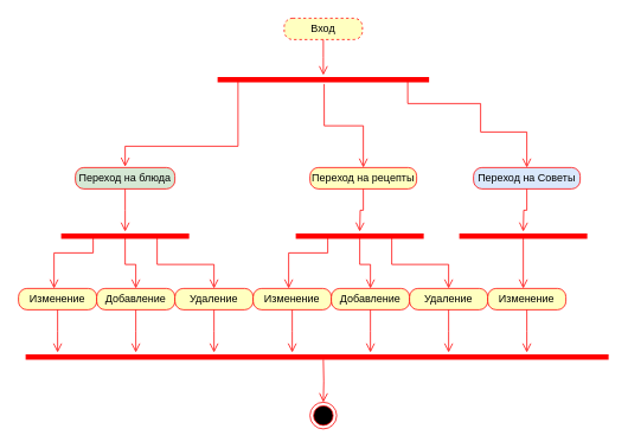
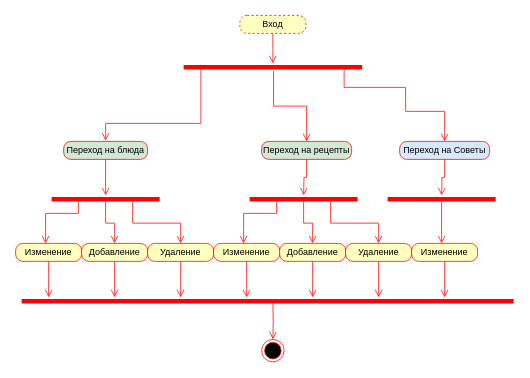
  <mxCell id="0" />
  <mxCell id="1" parent="0" />
  <mxCell id="2" value="Вход" style="rounded=1;whiteSpace=wrap;html=1;arcSize=40;fontColor=#000000;fillColor=#ffffc0;strokeColor=#ff0000;dashed=1;" vertex="1" parent="1"><mxGeometry x="319" y="20" width="88" height="24" as="geometry" /></mxCell>
  <mxCell id="3" value="" style="edgeStyle=orthogonalEdgeStyle;html=1;verticalAlign=bottom;endArrow=open;endSize=8;strokeColor=#ff0000;rounded=0;" edge="1" source="2" parent="1"><mxGeometry relative="1" as="geometry"><mxPoint x="363" y="84" as="targetPoint" /></mxGeometry></mxCell>
  <mxCell id="4" value="" style="shape=line;html=1;strokeWidth=6;strokeColor=#ff0000;" vertex="1" parent="1"><mxGeometry x="244" y="84" width="238" height="10" as="geometry" /></mxCell>
  <mxCell id="5" value="" style="edgeStyle=orthogonalEdgeStyle;html=1;verticalAlign=bottom;endArrow=open;endSize=8;strokeColor=#ff0000;rounded=0;entryX=0.5;entryY=0;entryDx=0;entryDy=0;exitX=0.504;exitY=1;exitDx=0;exitDy=0;exitPerimeter=0;" edge="1" source="4" parent="1" target="19"><mxGeometry relative="1" as="geometry"><mxPoint x="382" y="164" as="targetPoint" /></mxGeometry></mxCell>
  <mxCell id="6" value="" style="edgeStyle=orthogonalEdgeStyle;html=1;verticalAlign=bottom;endArrow=open;endSize=8;strokeColor=#ff0000;rounded=0;exitX=0.118;exitY=0.6;exitDx=0;exitDy=0;exitPerimeter=0;" edge="1" parent="1" source="4"><mxGeometry relative="1" as="geometry"><mxPoint x="140" y="187" as="targetPoint" /><mxPoint x="300" y="94" as="sourcePoint" /><Array as="points"><mxPoint x="267" y="90" /><mxPoint x="267" y="164" /><mxPoint x="140" y="164" /></Array></mxGeometry></mxCell>
  <mxCell id="7" value="Переход на блюда" style="rounded=1;whiteSpace=wrap;html=1;arcSize=40;fontColor=#000000;fillColor=#d5e8d4;strokeColor=#ff0000;" vertex="1" parent="1"><mxGeometry x="84" y="188" width="112" height="24" as="geometry" /></mxCell>
  <mxCell id="8" value="" style="edgeStyle=orthogonalEdgeStyle;html=1;verticalAlign=bottom;endArrow=open;endSize=8;strokeColor=#ff0000;rounded=0;" edge="1" parent="1" source="7"><mxGeometry relative="1" as="geometry"><mxPoint x="140" y="260" as="targetPoint" /></mxGeometry></mxCell>
  <mxCell id="9" value="" style="shape=line;html=1;strokeWidth=6;strokeColor=#ff0000;" vertex="1" parent="1"><mxGeometry x="68" y="260" width="144" height="10" as="geometry" /></mxCell>
  <mxCell id="10" value="Изменение" style="rounded=1;whiteSpace=wrap;html=1;arcSize=40;fontColor=#000000;fillColor=#ffffc0;strokeColor=#ff0000;" vertex="1" parent="1"><mxGeometry x="20" y="324" width="88" height="24" as="geometry" /></mxCell>
  <mxCell id="11" value="" style="edgeStyle=orthogonalEdgeStyle;html=1;verticalAlign=bottom;endArrow=open;endSize=8;strokeColor=#ff0000;rounded=0;" edge="1" parent="1" source="10"><mxGeometry relative="1" as="geometry"><mxPoint x="64" y="396" as="targetPoint" /></mxGeometry></mxCell>
  <mxCell id="12" value="Добавление" style="rounded=1;whiteSpace=wrap;html=1;arcSize=40;fontColor=#000000;fillColor=#ffffc0;strokeColor=#ff0000;" vertex="1" parent="1"><mxGeometry x="108" y="324" width="88" height="24" as="geometry" /></mxCell>
  <mxCell id="13" value="" style="edgeStyle=orthogonalEdgeStyle;html=1;verticalAlign=bottom;endArrow=open;endSize=8;strokeColor=#ff0000;rounded=0;" edge="1" parent="1" source="12"><mxGeometry relative="1" as="geometry"><mxPoint x="152" y="396" as="targetPoint" /></mxGeometry></mxCell>
  <mxCell id="14" value="Удаление" style="rounded=1;whiteSpace=wrap;html=1;arcSize=40;fontColor=#000000;fillColor=#ffffc0;strokeColor=#ff0000;" vertex="1" parent="1"><mxGeometry x="196" y="324" width="88" height="24" as="geometry" /></mxCell>
  <mxCell id="15" value="" style="edgeStyle=orthogonalEdgeStyle;html=1;verticalAlign=bottom;endArrow=open;endSize=8;strokeColor=#ff0000;rounded=0;" edge="1" parent="1" source="14"><mxGeometry relative="1" as="geometry"><mxPoint x="240" y="396" as="targetPoint" /></mxGeometry></mxCell>
  <mxCell id="16" value="" style="edgeStyle=orthogonalEdgeStyle;html=1;verticalAlign=bottom;endArrow=open;endSize=8;strokeColor=#ff0000;rounded=0;exitX=0.25;exitY=0.5;exitDx=0;exitDy=0;exitPerimeter=0;" edge="1" parent="1" source="9"><mxGeometry relative="1" as="geometry"><mxPoint x="60" y="324" as="targetPoint" /><mxPoint x="148" y="220" as="sourcePoint" /><Array as="points"><mxPoint x="104" y="284" /><mxPoint x="60" y="284" /><mxPoint x="60" y="324" /></Array></mxGeometry></mxCell>
  <mxCell id="17" value="" style="edgeStyle=orthogonalEdgeStyle;html=1;verticalAlign=bottom;endArrow=open;endSize=8;strokeColor=#ff0000;rounded=0;entryX=0.5;entryY=0;entryDx=0;entryDy=0;exitX=0.5;exitY=0.5;exitDx=0;exitDy=0;exitPerimeter=0;" edge="1" parent="1" source="9" target="12"><mxGeometry relative="1" as="geometry"><mxPoint x="148" y="268" as="targetPoint" /><mxPoint x="148" y="220" as="sourcePoint" /></mxGeometry></mxCell>
  <mxCell id="18" value="" style="edgeStyle=orthogonalEdgeStyle;html=1;verticalAlign=bottom;endArrow=open;endSize=8;strokeColor=#ff0000;rounded=0;entryX=0.5;entryY=0;entryDx=0;entryDy=0;exitX=0.75;exitY=0.5;exitDx=0;exitDy=0;exitPerimeter=0;" edge="1" parent="1" source="9" target="14"><mxGeometry relative="1" as="geometry"><mxPoint x="148" y="268" as="targetPoint" /><mxPoint x="148" y="220" as="sourcePoint" /></mxGeometry></mxCell>
- <mxCell id="19" value="Переход на рецепты" style="rounded=1;whiteSpace=wrap;html=1;arcSize=40;fontColor=#000000;fillColor=#ffffc0;strokeColor=#ff0000;" vertex="1" parent="1"><mxGeometry x="348" y="188" width="120" height="24" as="geometry" /></mxCell>
+ <mxCell id="19" value="Переход на рецепты" style="rounded=1;whiteSpace=wrap;html=1;arcSize=40;fontColor=#000000;fillColor=#d5e8d4;strokeColor=#ff0000;" vertex="1" parent="1"><mxGeometry x="348" y="188" width="120" height="24" as="geometry" /></mxCell>
  <mxCell id="20" value="" style="edgeStyle=orthogonalEdgeStyle;html=1;verticalAlign=bottom;endArrow=open;endSize=8;strokeColor=#ff0000;rounded=0;" edge="1" parent="1" source="19"><mxGeometry relative="1" as="geometry"><mxPoint x="404" y="260" as="targetPoint" /></mxGeometry></mxCell>
  <mxCell id="21" value="" style="shape=line;html=1;strokeWidth=6;strokeColor=#ff0000;" vertex="1" parent="1"><mxGeometry x="332" y="260" width="144" height="10" as="geometry" /></mxCell>
  <mxCell id="22" value="Изменение" style="rounded=1;whiteSpace=wrap;html=1;arcSize=40;fontColor=#000000;fillColor=#ffffc0;strokeColor=#ff0000;" vertex="1" parent="1"><mxGeometry x="284" y="324" width="88" height="24" as="geometry" /></mxCell>
  <mxCell id="23" value="" style="edgeStyle=orthogonalEdgeStyle;html=1;verticalAlign=bottom;endArrow=open;endSize=8;strokeColor=#ff0000;rounded=0;" edge="1" parent="1" source="22"><mxGeometry relative="1" as="geometry"><mxPoint x="328" y="396" as="targetPoint" /></mxGeometry></mxCell>
  <mxCell id="24" value="Добавление" style="rounded=1;whiteSpace=wrap;html=1;arcSize=40;fontColor=#000000;fillColor=#ffffc0;strokeColor=#ff0000;" vertex="1" parent="1"><mxGeometry x="372" y="324" width="88" height="24" as="geometry" /></mxCell>
  <mxCell id="25" value="" style="edgeStyle=orthogonalEdgeStyle;html=1;verticalAlign=bottom;endArrow=open;endSize=8;strokeColor=#ff0000;rounded=0;" edge="1" parent="1" source="24"><mxGeometry relative="1" as="geometry"><mxPoint x="416" y="396" as="targetPoint" /></mxGeometry></mxCell>
  <mxCell id="26" value="Удаление" style="rounded=1;whiteSpace=wrap;html=1;arcSize=40;fontColor=#000000;fillColor=#ffffc0;strokeColor=#ff0000;" vertex="1" parent="1"><mxGeometry x="460" y="324" width="88" height="24" as="geometry" /></mxCell>
  <mxCell id="27" value="" style="edgeStyle=orthogonalEdgeStyle;html=1;verticalAlign=bottom;endArrow=open;endSize=8;strokeColor=#ff0000;rounded=0;" edge="1" parent="1" source="26"><mxGeometry relative="1" as="geometry"><mxPoint x="504" y="396" as="targetPoint" /></mxGeometry></mxCell>
  <mxCell id="28" value="" style="edgeStyle=orthogonalEdgeStyle;html=1;verticalAlign=bottom;endArrow=open;endSize=8;strokeColor=#ff0000;rounded=0;exitX=0.25;exitY=0.5;exitDx=0;exitDy=0;exitPerimeter=0;" edge="1" parent="1" source="21"><mxGeometry relative="1" as="geometry"><mxPoint x="324" y="324" as="targetPoint" /><mxPoint x="412" y="220" as="sourcePoint" /><Array as="points"><mxPoint x="368" y="284" /><mxPoint x="324" y="284" /><mxPoint x="324" y="324" /></Array></mxGeometry></mxCell>
  <mxCell id="29" value="" style="edgeStyle=orthogonalEdgeStyle;html=1;verticalAlign=bottom;endArrow=open;endSize=8;strokeColor=#ff0000;rounded=0;entryX=0.5;entryY=0;entryDx=0;entryDy=0;exitX=0.5;exitY=0.5;exitDx=0;exitDy=0;exitPerimeter=0;" edge="1" parent="1" source="21" target="24"><mxGeometry relative="1" as="geometry"><mxPoint x="412" y="268" as="targetPoint" /><mxPoint x="412" y="220" as="sourcePoint" /></mxGeometry></mxCell>
  <mxCell id="30" value="" style="edgeStyle=orthogonalEdgeStyle;html=1;verticalAlign=bottom;endArrow=open;endSize=8;strokeColor=#ff0000;rounded=0;entryX=0.5;entryY=0;entryDx=0;entryDy=0;exitX=0.75;exitY=0.5;exitDx=0;exitDy=0;exitPerimeter=0;" edge="1" parent="1" source="21" target="26"><mxGeometry relative="1" as="geometry"><mxPoint x="412" y="268" as="targetPoint" /><mxPoint x="412" y="220" as="sourcePoint" /></mxGeometry></mxCell>
  <mxCell id="31" value="Переход на Советы" style="rounded=1;whiteSpace=wrap;html=1;arcSize=40;fontColor=#000000;fillColor=#dae8fc;strokeColor=#ff0000;" vertex="1" parent="1"><mxGeometry x="532" y="188" width="120" height="24" as="geometry" /></mxCell>
  <mxCell id="32" value="" style="edgeStyle=orthogonalEdgeStyle;html=1;verticalAlign=bottom;endArrow=open;endSize=8;strokeColor=#ff0000;rounded=0;" edge="1" parent="1" source="31"><mxGeometry relative="1" as="geometry"><mxPoint x="588" y="260" as="targetPoint" /></mxGeometry></mxCell>
  <mxCell id="33" value="" style="shape=line;html=1;strokeWidth=6;strokeColor=#ff0000;" vertex="1" parent="1"><mxGeometry x="516" y="260" width="144" height="10" as="geometry" /></mxCell>
  <mxCell id="34" value="Изменение" style="rounded=1;whiteSpace=wrap;html=1;arcSize=40;fontColor=#000000;fillColor=#ffffc0;strokeColor=#ff0000;" vertex="1" parent="1"><mxGeometry x="548" y="324" width="88" height="24" as="geometry" /></mxCell>
  <mxCell id="35" value="" style="edgeStyle=orthogonalEdgeStyle;html=1;verticalAlign=bottom;endArrow=open;endSize=8;strokeColor=#ff0000;rounded=0;" edge="1" parent="1" source="34"><mxGeometry relative="1" as="geometry"><mxPoint x="592" y="396" as="targetPoint" /></mxGeometry></mxCell>
  <mxCell id="36" value="" style="edgeStyle=orthogonalEdgeStyle;html=1;verticalAlign=bottom;endArrow=open;endSize=8;strokeColor=#ff0000;rounded=0;exitX=0.514;exitY=0.5;exitDx=0;exitDy=0;exitPerimeter=0;" edge="1" parent="1" source="33"><mxGeometry relative="1" as="geometry"><mxPoint x="588" y="324" as="targetPoint" /><mxPoint x="596" y="220" as="sourcePoint" /><Array as="points"><mxPoint x="588" y="265" /><mxPoint x="588" y="324" /></Array></mxGeometry></mxCell>
  <mxCell id="37" value="" style="edgeStyle=orthogonalEdgeStyle;html=1;verticalAlign=bottom;endArrow=open;endSize=8;strokeColor=#ff0000;rounded=0;entryX=0.5;entryY=0;entryDx=0;entryDy=0;exitX=0.899;exitY=0.7;exitDx=0;exitDy=0;exitPerimeter=0;" edge="1" parent="1" source="4" target="31"><mxGeometry relative="1" as="geometry"><mxPoint x="416" y="196" as="targetPoint" /><mxPoint x="372" y="102" as="sourcePoint" /><Array as="points"><mxPoint x="458" y="116" /><mxPoint x="540" y="116" /><mxPoint x="540" y="148" /><mxPoint x="592" y="148" /></Array></mxGeometry></mxCell>
  <mxCell id="38" value="" style="shape=line;html=1;strokeWidth=6;strokeColor=#ff0000;" vertex="1" parent="1"><mxGeometry x="28" y="396" width="656" height="10" as="geometry" /></mxCell>
  <mxCell id="39" value="" style="ellipse;html=1;shape=endState;fillColor=#000000;strokeColor=#ff0000;" vertex="1" parent="1"><mxGeometry x="348" y="452" width="30" height="30" as="geometry" /></mxCell>
  <mxCell id="40" value="" style="edgeStyle=orthogonalEdgeStyle;html=1;verticalAlign=bottom;endArrow=open;endSize=8;strokeColor=#ff0000;rounded=0;entryX=0.5;entryY=0;entryDx=0;entryDy=0;" edge="1" parent="1" target="39"><mxGeometry relative="1" as="geometry"><mxPoint x="424" y="404" as="targetPoint" /><mxPoint x="363" y="404" as="sourcePoint" /></mxGeometry></mxCell>
